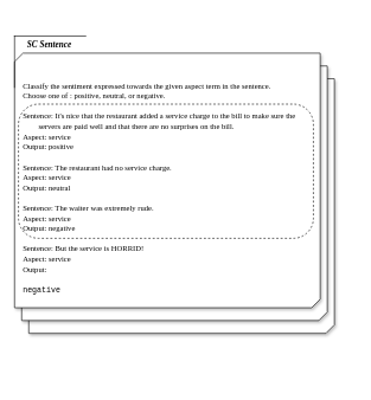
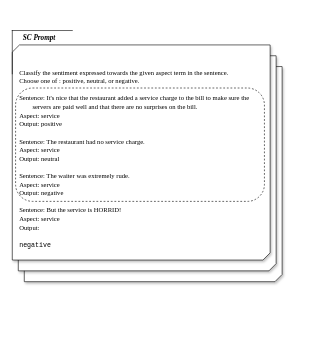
  <mxCell id="0" />
  <mxCell id="1" parent="0" />
  <mxCell id="2" value="" style="group" parent="1" vertex="1" connectable="0"><mxGeometry x="20" y="20" width="480" height="521" as="geometry" /></mxCell>
  <mxCell id="3" value="" style="verticalLabelPosition=bottom;verticalAlign=top;html=1;shape=mxgraph.basic.diag_snip_rect;dx=6;whiteSpace=wrap;shadow=1;" parent="2" vertex="1"><mxGeometry x="20" y="90.138" width="430" height="358.751" as="geometry" /></mxCell>
  <mxCell id="4" value="" style="verticalLabelPosition=bottom;verticalAlign=top;html=1;shape=mxgraph.basic.diag_snip_rect;dx=6;whiteSpace=wrap;shadow=1;" parent="2" vertex="1"><mxGeometry x="10" y="72.111" width="430" height="358.751" as="geometry" /></mxCell>
  <mxCell id="5" value="" style="verticalLabelPosition=bottom;verticalAlign=top;html=1;shape=mxgraph.basic.diag_snip_rect;dx=6;whiteSpace=wrap;shadow=1;" parent="2" vertex="1"><mxGeometry y="54.083" width="430" height="358.751" as="geometry" /></mxCell>
  <mxCell id="6" value="" style="shape=partialRectangle;whiteSpace=wrap;html=1;bottom=0;right=0;fillColor=none;" parent="2" vertex="1"><mxGeometry y="30.058" width="100" height="72.111" as="geometry" /></mxCell>
  <mxCell id="7" value="&lt;p style=&quot;&quot;&gt;&lt;br&gt;&lt;/p&gt;&lt;div style=&quot;&quot;&gt;&lt;span style=&quot;background-color: transparent;&quot;&gt;&lt;font face=&quot;Times New Roman&quot; style=&quot;font-size: 11px; color: light-dark(rgb(0, 0, 0), rgb(255, 255, 255));&quot;&gt;Classify the sentiment expressed towards the given aspect term in the sentence.&amp;nbsp;&lt;/font&gt;&lt;/span&gt;&lt;/div&gt;&lt;div style=&quot;&quot;&gt;&lt;span style=&quot;background-color: transparent;&quot;&gt;&lt;font face=&quot;Times New Roman&quot; style=&quot;font-size: 11px; color: light-dark(rgb(0, 0, 0), rgb(255, 255, 255));&quot;&gt;Choose one of : positive, neutral, or negative.&amp;nbsp;&lt;/font&gt;&lt;/span&gt;&lt;/div&gt;&lt;div style=&quot;&quot;&gt;&lt;font face=&quot;Times New Roman&quot;&gt;&lt;span style=&quot;font-size: 11px;&quot;&gt;&lt;br&gt;&lt;/span&gt;&lt;/font&gt;&lt;/div&gt;&lt;div style=&quot;&quot;&gt;&lt;font face=&quot;Times New Roman&quot;&gt;&lt;span style=&quot;font-size: 11px;&quot;&gt;Sentence: It's nice that the restaurant added a service charge to the bill to make sure the&amp;nbsp;&lt;/span&gt;&lt;/font&gt;&lt;/div&gt;&lt;div style=&quot;&quot;&gt;&lt;font face=&quot;Times New Roman&quot;&gt;&lt;span style=&quot;font-size: 11px;&quot;&gt;&lt;span style=&quot;white-space: pre;&quot;&gt;&#09;&lt;/span&gt;servers are paid well and that there are no surprises on the bill.&lt;br&gt;&lt;/span&gt;&lt;/font&gt;&lt;/div&gt;&lt;div style=&quot;&quot;&gt;&lt;font face=&quot;Times New Roman&quot;&gt;&lt;span style=&quot;font-size: 11px;&quot;&gt;Aspect: service&amp;nbsp;&lt;/span&gt;&lt;/font&gt;&lt;/div&gt;&lt;div style=&quot;&quot;&gt;&lt;font face=&quot;Times New Roman&quot;&gt;&lt;span style=&quot;font-size: 11px;&quot;&gt;Output: positive&lt;/span&gt;&lt;/font&gt;&lt;/div&gt;&lt;div style=&quot;&quot;&gt;&lt;font face=&quot;Times New Roman&quot;&gt;&lt;span style=&quot;font-size: 11px;&quot;&gt;&lt;br&gt;&lt;/span&gt;&lt;/font&gt;&lt;/div&gt;&lt;div style=&quot;&quot;&gt;&lt;div&gt;&lt;font face=&quot;Times New Roman&quot;&gt;&lt;span style=&quot;font-size: 11px;&quot;&gt;Sentence: The restaurant had no service charge.&amp;nbsp;&lt;/span&gt;&lt;/font&gt;&lt;/div&gt;&lt;div&gt;&lt;font face=&quot;Times New Roman&quot;&gt;&lt;span style=&quot;font-size: 11px;&quot;&gt;Aspect: service&lt;/span&gt;&lt;/font&gt;&lt;/div&gt;&lt;div&gt;&lt;font face=&quot;Times New Roman&quot;&gt;&lt;span style=&quot;font-size: 11px;&quot;&gt;Output: neutral&lt;/span&gt;&lt;/font&gt;&lt;/div&gt;&lt;div&gt;&lt;font face=&quot;Times New Roman&quot;&gt;&lt;span style=&quot;font-size: 11px;&quot;&gt;&lt;br&gt;&lt;/span&gt;&lt;/font&gt;&lt;/div&gt;&lt;div&gt;&lt;div&gt;&lt;font face=&quot;Times New Roman&quot;&gt;&lt;span style=&quot;font-size: 11px;&quot;&gt;Sentence: The waiter was extremely rude.&amp;nbsp;&lt;/span&gt;&lt;/font&gt;&lt;/div&gt;&lt;div&gt;&lt;font face=&quot;Times New Roman&quot;&gt;&lt;span style=&quot;font-size: 11px;&quot;&gt;Aspect: service&lt;/span&gt;&lt;/font&gt;&lt;/div&gt;&lt;/div&gt;&lt;div&gt;&lt;font face=&quot;Times New Roman&quot;&gt;&lt;span style=&quot;font-size: 11px;&quot;&gt;Output: negative&lt;/span&gt;&lt;/font&gt;&lt;/div&gt;&lt;div&gt;&lt;font face=&quot;Times New Roman&quot;&gt;&lt;span style=&quot;font-size: 11px;&quot;&gt;&lt;br&gt;&lt;/span&gt;&lt;/font&gt;&lt;/div&gt;&lt;div&gt;&lt;div&gt;&lt;font face=&quot;Times New Roman&quot;&gt;&lt;span style=&quot;font-size: 11px;&quot;&gt;Sentence: But the service is HORRID!&lt;/span&gt;&lt;/font&gt;&lt;/div&gt;&lt;div&gt;&lt;font face=&quot;Times New Roman&quot;&gt;&lt;span style=&quot;font-size: 11px;&quot;&gt;Aspect: service&lt;/span&gt;&lt;/font&gt;&lt;/div&gt;&lt;/div&gt;&lt;/div&gt;&lt;div style=&quot;&quot;&gt;&lt;font face=&quot;Times New Roman&quot;&gt;&lt;span style=&quot;font-size: 11px;&quot;&gt;Output:&lt;/span&gt;&lt;/font&gt;&lt;/div&gt;&lt;div&gt;&lt;br&gt;&lt;/div&gt;&lt;div&gt;&lt;font style=&quot;color: light-dark(rgb(0, 0, 0), rgb(255, 255, 255));&quot; face=&quot;Courier New&quot;&gt;&lt;font style=&quot;font-size: 11px;&quot;&gt;negative&lt;/font&gt;&lt;br&gt;&lt;/font&gt;&lt;div&gt;&lt;br&gt;&lt;/div&gt;&lt;/div&gt;" style="text;html=1;align=left;verticalAlign=middle;resizable=0;points=[];autosize=1;strokeColor=none;fillColor=none;shadow=1;" parent="2" vertex="1"><mxGeometry x="10" y="47.494" width="410" height="370" as="geometry" /></mxCell>
- <mxCell id="8" value="&lt;b&gt;&lt;i&gt;&lt;font face=&quot;Times New Roman&quot;&gt;SC Sentence&lt;/font&gt;&lt;/i&gt;&lt;/b&gt;" style="text;strokeColor=none;align=left;fillColor=none;html=1;verticalAlign=middle;whiteSpace=wrap;rounded=0;" parent="2" vertex="1"><mxGeometry x="16" y="26.03" width="99" height="32.062" as="geometry" /></mxCell>
+ <mxCell id="8" value="&lt;b&gt;&lt;i&gt;&lt;font face=&quot;Times New Roman&quot;&gt;SC Prompt&lt;/font&gt;&lt;/i&gt;&lt;/b&gt;" style="text;strokeColor=none;align=left;fillColor=none;html=1;verticalAlign=middle;whiteSpace=wrap;rounded=0;" parent="2" vertex="1"><mxGeometry x="16" y="26.03" width="99" height="32.062" as="geometry" /></mxCell>
  <mxCell id="9" value="" style="rounded=1;whiteSpace=wrap;html=1;dashed=1;fillColor=none;" parent="2" vertex="1"><mxGeometry x="5.5" y="125.92" width="415" height="189.08" as="geometry" /></mxCell>
